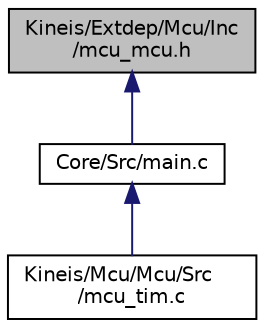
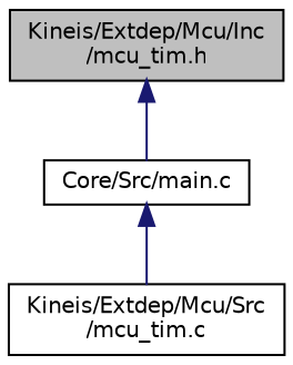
  digraph {
    node [color=black fillcolor=white fontname=Helvetica fontsize=10 shape=record style=filled]
    edge [color=midnightblue dir=back fontname=Helvetica fontsize=10 labelfontname=Helvetica labelfontsize=10 style=solid]
-   n1 [fillcolor=grey75 fontcolor=black height=0.2 label="Kineis/Extdep/Mcu/Inc\l/mcu_mcu.h" width=0.4]
+   n1 [fillcolor=grey75 fontcolor=black height=0.2 label="Kineis/Extdep/Mcu/Inc\l/mcu_tim.h" width=0.4]
    n2 [height=0.2 label="Core/Src/main.c" width=0.4]
-   n3 [height=0.2 label="Kineis/Mcu/Mcu/Src\l/mcu_tim.c" width=0.4]
+   n3 [height=0.2 label="Kineis/Extdep/Mcu/Src\l/mcu_tim.c" width=0.4]
    n1 -> n2
    n2 -> n3
  }
